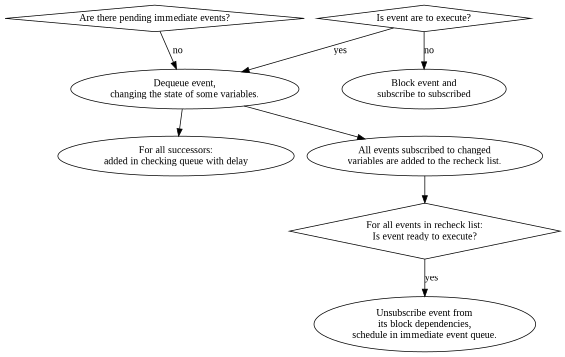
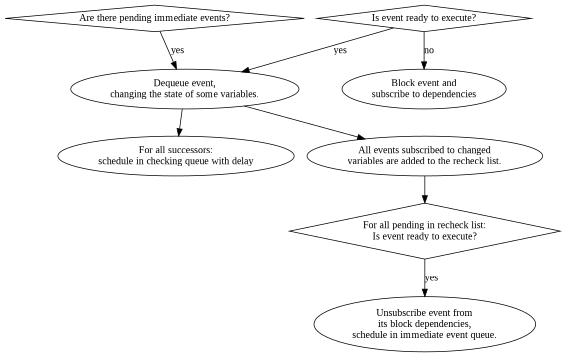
  digraph {
    fontname="Liberation Serif"
    node [fillcolor=white fontname="Liberation Serif" shape=ellipse style=filled]
    edge [fontname="Liberation Serif"]
    n1 [label="Are there pending immediate events?" shape=diamond]
    n2 [label="Dequeue event,\nchanging the state of some variables."]
-   n3 [label="For all successors:\nadded in checking queue with delay"]
+   n3 [label="For all successors:\nschedule in checking queue with delay"]
    n4 [label="All events subscribed to changed\nvariables are added to the recheck list."]
-   n5 [label="Is event are to execute?" shape=diamond]
-   n6 [label="Block event and\nsubscribe to subscribed"]
-   n7 [label="For all events in recheck list:\nIs event ready to execute?" shape=diamond]
+   n5 [label="Is event ready to execute?" shape=diamond]
+   n6 [label="Block event and\nsubscribe to dependencies"]
+   n7 [label="For all pending in recheck list:\nIs event ready to execute?" shape=diamond]
    n8 [label="Unsubscribe event from\nits block dependencies,\nschedule in immediate event queue."]
-   n1 -> n2 [label=no]
+   n1 -> n2 [label=yes]
    n2 -> n3
    n2 -> n4
    n4 -> n7
    n5 -> n2 [label=yes]
    n5 -> n6 [label=no]
    n7 -> n8 [label=yes]
  }
